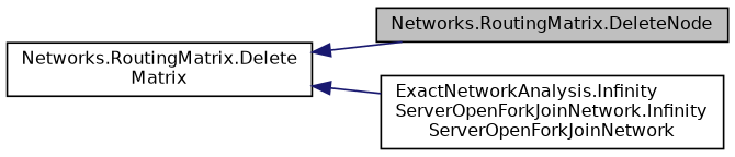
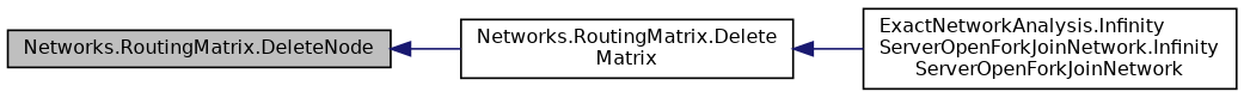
  digraph {
    rankdir=LR
    node [color=black fillcolor=white fontname=Helvetica fontsize=10 shape=record style=filled]
    edge [color=midnightblue dir=back fontname=Helvetica fontsize=10 labelfontname=Helvetica labelfontsize=10 style=solid]
    n1 [fillcolor=grey75 fontcolor=black height=0.2 label="Networks.RoutingMatrix.DeleteNode" width=0.4]
    n2 [height=0.2 label="Networks.RoutingMatrix.Delete\lMatrix" width=0.4]
    n3 [height=0.2 label="ExactNetworkAnalysis.Infinity\lServerOpenForkJoinNetwork.Infinity\lServerOpenForkJoinNetwork" width=0.4]
-   n2 -> n1
+   n1 -> n2
    n2 -> n3
  }
